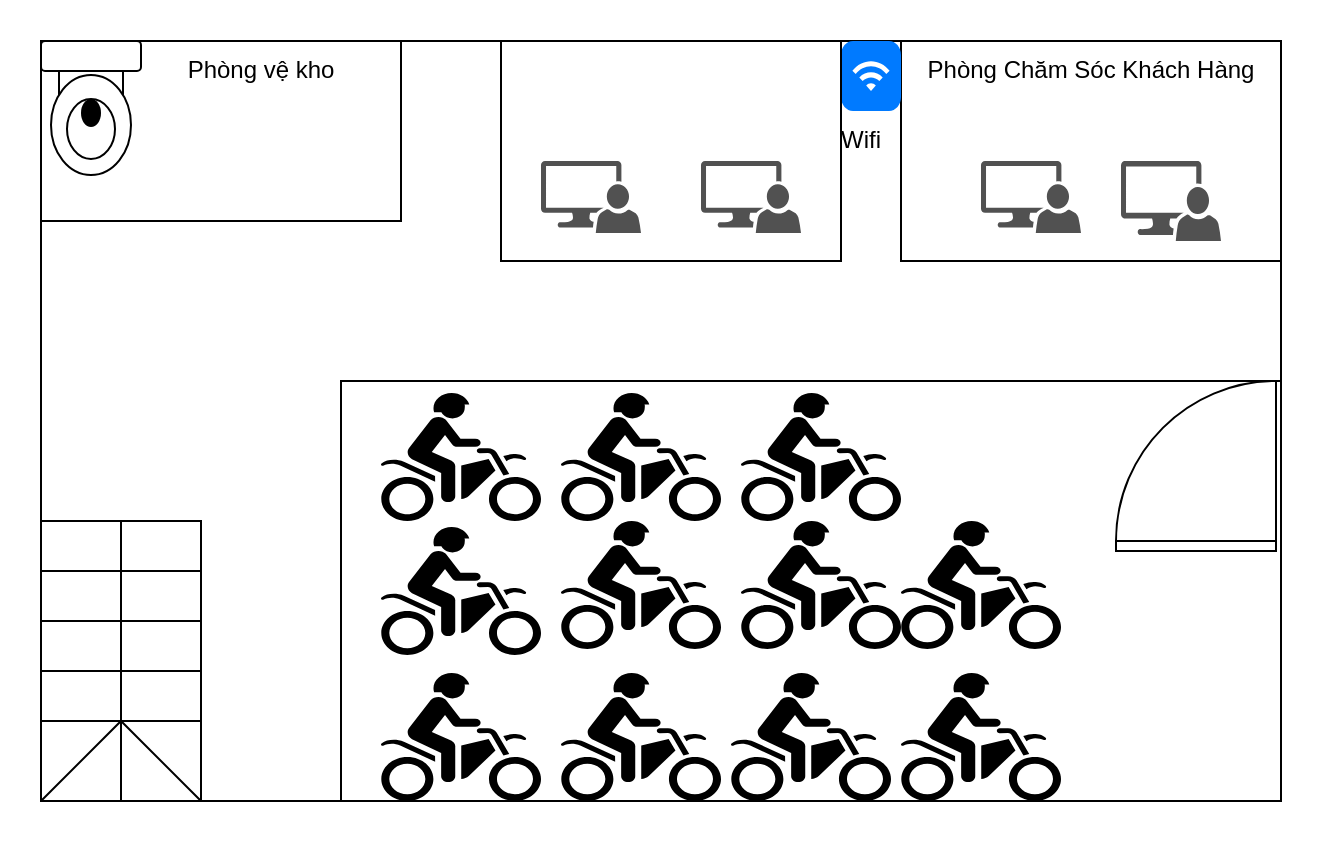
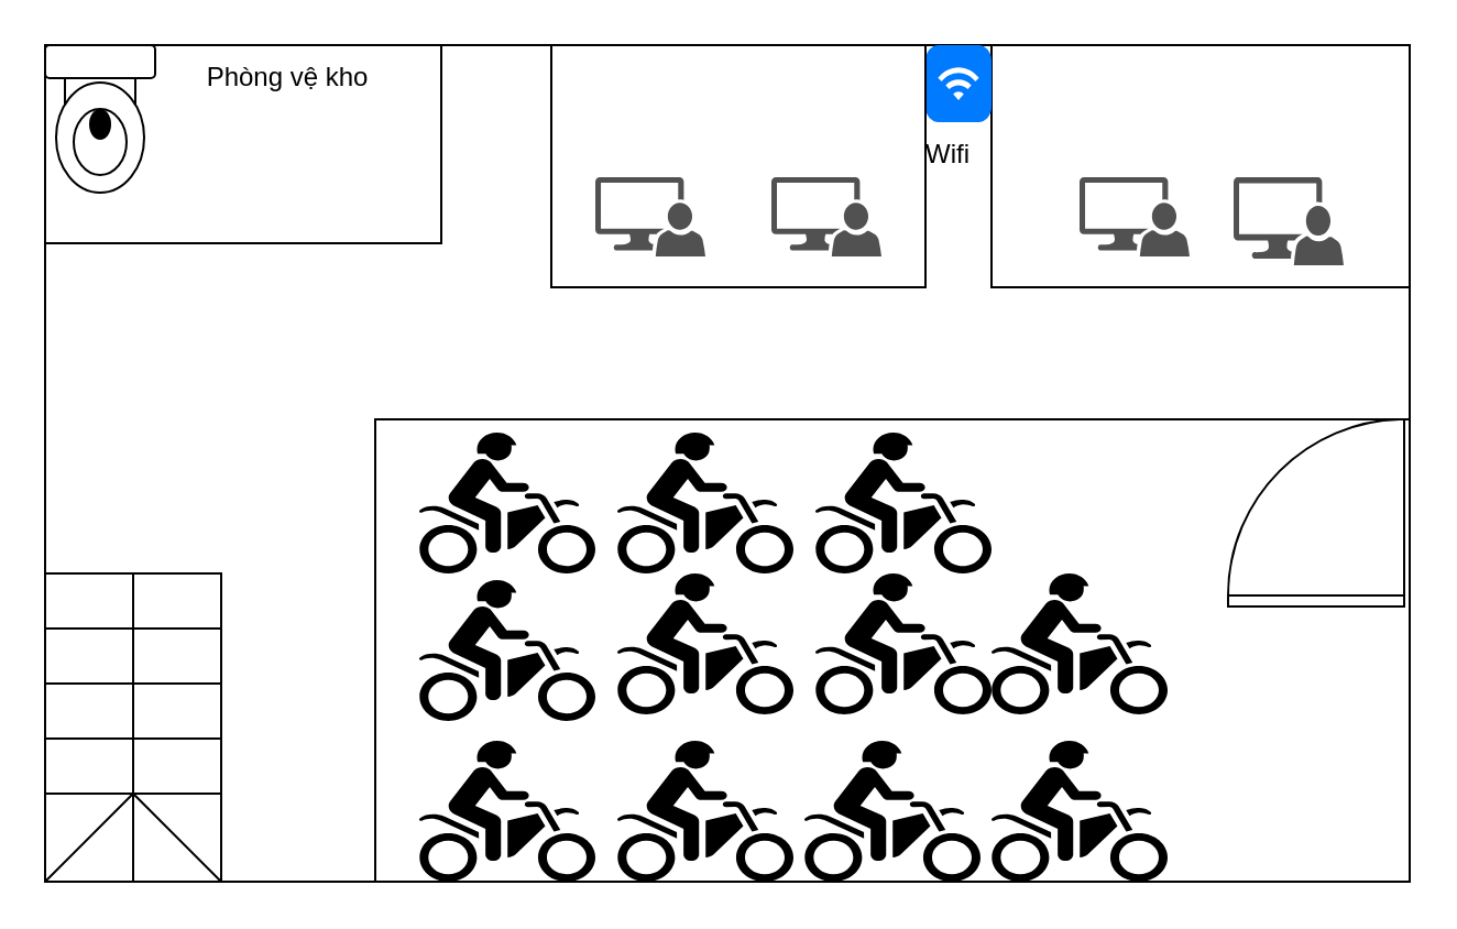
  <mxCell id="0" />
  <mxCell id="1" parent="0" />
  <mxCell id="2" value="" style="rounded=0;whiteSpace=wrap;html=1;" vertex="1" parent="1"><mxGeometry x="20" y="20" width="620" height="380" as="geometry" /></mxCell>
  <mxCell id="3" value="" style="rounded=0;whiteSpace=wrap;html=1;" vertex="1" parent="1"><mxGeometry x="450" y="20" width="190" height="110" as="geometry" /></mxCell>
  <mxCell id="4" value="" style="sketch=0;pointerEvents=1;shadow=0;dashed=0;html=1;strokeColor=none;labelPosition=center;verticalLabelPosition=bottom;verticalAlign=top;align=center;fillColor=#515151;shape=mxgraph.mscae.system_center.admin_console" vertex="1" parent="1"><mxGeometry x="560" y="80" width="50" height="40" as="geometry" /></mxCell>
  <mxCell id="5" value="" style="sketch=0;pointerEvents=1;shadow=0;dashed=0;html=1;strokeColor=none;labelPosition=center;verticalLabelPosition=bottom;verticalAlign=top;align=center;fillColor=#515151;shape=mxgraph.mscae.system_center.admin_console" vertex="1" parent="1"><mxGeometry x="490" y="80" width="50" height="36" as="geometry" /></mxCell>
  <mxCell id="6" style="edgeStyle=orthogonalEdgeStyle;rounded=0;orthogonalLoop=1;jettySize=auto;html=1;exitX=0.5;exitY=1;exitDx=0;exitDy=0;" edge="1" parent="1" source="3" target="3"><mxGeometry relative="1" as="geometry" /></mxCell>
  <mxCell id="7" value="" style="rounded=0;whiteSpace=wrap;html=1;" vertex="1" parent="1"><mxGeometry x="20" y="20" width="180" height="90" as="geometry" /></mxCell>
  <mxCell id="8" value="" style="verticalLabelPosition=bottom;html=1;verticalAlign=top;align=center;shape=mxgraph.floorplan.toilet;" vertex="1" parent="1"><mxGeometry x="20" y="20" width="50" height="67" as="geometry" /></mxCell>
  <mxCell id="9" value="" style="rounded=0;whiteSpace=wrap;html=1;" vertex="1" parent="1"><mxGeometry x="170" y="190" width="470" height="210" as="geometry" /></mxCell>
  <mxCell id="10" value="" style="verticalLabelPosition=bottom;html=1;verticalAlign=top;align=center;shape=mxgraph.floorplan.doorLeft;aspect=fixed;direction=west;" vertex="1" parent="1"><mxGeometry x="557.5" y="190" width="80" height="85" as="geometry" /></mxCell>
  <mxCell id="11" value="" style="shape=mxgraph.signs.sports.dirt_bike;html=1;pointerEvents=1;fillColor=#000000;strokeColor=none;verticalLabelPosition=bottom;verticalAlign=top;align=center;" vertex="1" parent="1"><mxGeometry x="280" y="336" width="80" height="64" as="geometry" /></mxCell>
  <mxCell id="12" value="" style="shape=mxgraph.signs.sports.dirt_bike;html=1;pointerEvents=1;fillColor=#000000;strokeColor=none;verticalLabelPosition=bottom;verticalAlign=top;align=center;" vertex="1" parent="1"><mxGeometry x="280" y="260" width="80" height="64" as="geometry" /></mxCell>
  <mxCell id="13" value="" style="shape=mxgraph.signs.sports.dirt_bike;html=1;pointerEvents=1;fillColor=#000000;strokeColor=none;verticalLabelPosition=bottom;verticalAlign=top;align=center;" vertex="1" parent="1"><mxGeometry x="365" y="336" width="80" height="64" as="geometry" /></mxCell>
  <mxCell id="14" value="" style="shape=mxgraph.signs.sports.dirt_bike;html=1;pointerEvents=1;fillColor=#000000;strokeColor=none;verticalLabelPosition=bottom;verticalAlign=top;align=center;" vertex="1" parent="1"><mxGeometry x="450" y="336" width="80" height="64" as="geometry" /></mxCell>
  <mxCell id="15" value="" style="shape=mxgraph.signs.sports.dirt_bike;html=1;pointerEvents=1;fillColor=#000000;strokeColor=none;verticalLabelPosition=bottom;verticalAlign=top;align=center;" vertex="1" parent="1"><mxGeometry x="370" y="260" width="80" height="64" as="geometry" /></mxCell>
  <mxCell id="16" value="" style="shape=mxgraph.signs.sports.dirt_bike;html=1;pointerEvents=1;fillColor=#000000;strokeColor=none;verticalLabelPosition=bottom;verticalAlign=top;align=center;" vertex="1" parent="1"><mxGeometry x="450" y="260" width="80" height="64" as="geometry" /></mxCell>
  <mxCell id="17" value="" style="shape=mxgraph.signs.sports.dirt_bike;html=1;pointerEvents=1;fillColor=#000000;strokeColor=none;verticalLabelPosition=bottom;verticalAlign=top;align=center;" vertex="1" parent="1"><mxGeometry x="280" y="196" width="80" height="64" as="geometry" /></mxCell>
  <mxCell id="18" value="" style="shape=mxgraph.signs.sports.dirt_bike;html=1;pointerEvents=1;fillColor=#000000;strokeColor=none;verticalLabelPosition=bottom;verticalAlign=top;align=center;" vertex="1" parent="1"><mxGeometry x="370" y="196" width="80" height="64" as="geometry" /></mxCell>
  <mxCell id="19" value="" style="shape=mxgraph.signs.sports.dirt_bike;html=1;pointerEvents=1;fillColor=#000000;strokeColor=none;verticalLabelPosition=bottom;verticalAlign=top;align=center;" vertex="1" parent="1"><mxGeometry x="190" y="336" width="80" height="64" as="geometry" /></mxCell>
  <mxCell id="20" value="" style="shape=mxgraph.signs.sports.dirt_bike;html=1;pointerEvents=1;fillColor=#000000;strokeColor=none;verticalLabelPosition=bottom;verticalAlign=top;align=center;" vertex="1" parent="1"><mxGeometry x="190" y="263" width="80" height="64" as="geometry" /></mxCell>
  <mxCell id="21" value="" style="shape=mxgraph.signs.sports.dirt_bike;html=1;pointerEvents=1;fillColor=#000000;strokeColor=none;verticalLabelPosition=bottom;verticalAlign=top;align=center;" vertex="1" parent="1"><mxGeometry x="190" y="196" width="80" height="64" as="geometry" /></mxCell>
  <mxCell id="22" value="" style="verticalLabelPosition=bottom;html=1;verticalAlign=top;align=center;shape=mxgraph.floorplan.stairsRest;direction=south;" vertex="1" parent="1"><mxGeometry x="20" y="260" width="80" height="140" as="geometry" /></mxCell>
- <mxCell id="23" value="Phòng Chăm Sóc Khách Hàng" style="text;html=1;align=center;verticalAlign=middle;resizable=0;points=[];autosize=1;strokeColor=none;fillColor=none;" vertex="1" parent="1"><mxGeometry x="450" y="20" width="190" height="30" as="geometry" /></mxCell>
  <mxCell id="24" value="Phòng vệ kho" style="text;html=1;align=center;verticalAlign=middle;resizable=0;points=[];autosize=1;strokeColor=none;fillColor=none;" vertex="1" parent="1"><mxGeometry x="80" y="20" width="100" height="30" as="geometry" /></mxCell>
  <mxCell id="25" value="" style="html=1;strokeWidth=1;shadow=0;dashed=0;shape=mxgraph.ios7.misc.wifi;fillColor=#007AFF;strokeColor=none;buttonText=;strokeColor2=#222222;fontColor=#222222;fontSize=8;verticalLabelPosition=bottom;verticalAlign=top;align=center;sketch=0;" vertex="1" parent="1"><mxGeometry x="420" y="20" width="30" height="35" as="geometry" /></mxCell>
  <mxCell id="26" value="Wifi" style="text;html=1;align=center;verticalAlign=middle;resizable=0;points=[];autosize=1;strokeColor=none;fillColor=none;" vertex="1" parent="1"><mxGeometry x="410" y="55" width="40" height="30" as="geometry" /></mxCell>
  <mxCell id="27" value="" style="rounded=0;whiteSpace=wrap;html=1;" vertex="1" parent="1"><mxGeometry x="250" y="20" width="170" height="110" as="geometry" /></mxCell>
  <mxCell id="28" value="" style="sketch=0;pointerEvents=1;shadow=0;dashed=0;html=1;strokeColor=none;labelPosition=center;verticalLabelPosition=bottom;verticalAlign=top;align=center;fillColor=#515151;shape=mxgraph.mscae.system_center.admin_console" vertex="1" parent="1"><mxGeometry x="270" y="80" width="50" height="36" as="geometry" /></mxCell>
  <mxCell id="29" value="" style="sketch=0;pointerEvents=1;shadow=0;dashed=0;html=1;strokeColor=none;labelPosition=center;verticalLabelPosition=bottom;verticalAlign=top;align=center;fillColor=#515151;shape=mxgraph.mscae.system_center.admin_console" vertex="1" parent="1"><mxGeometry x="350" y="80" width="50" height="36" as="geometry" /></mxCell>
